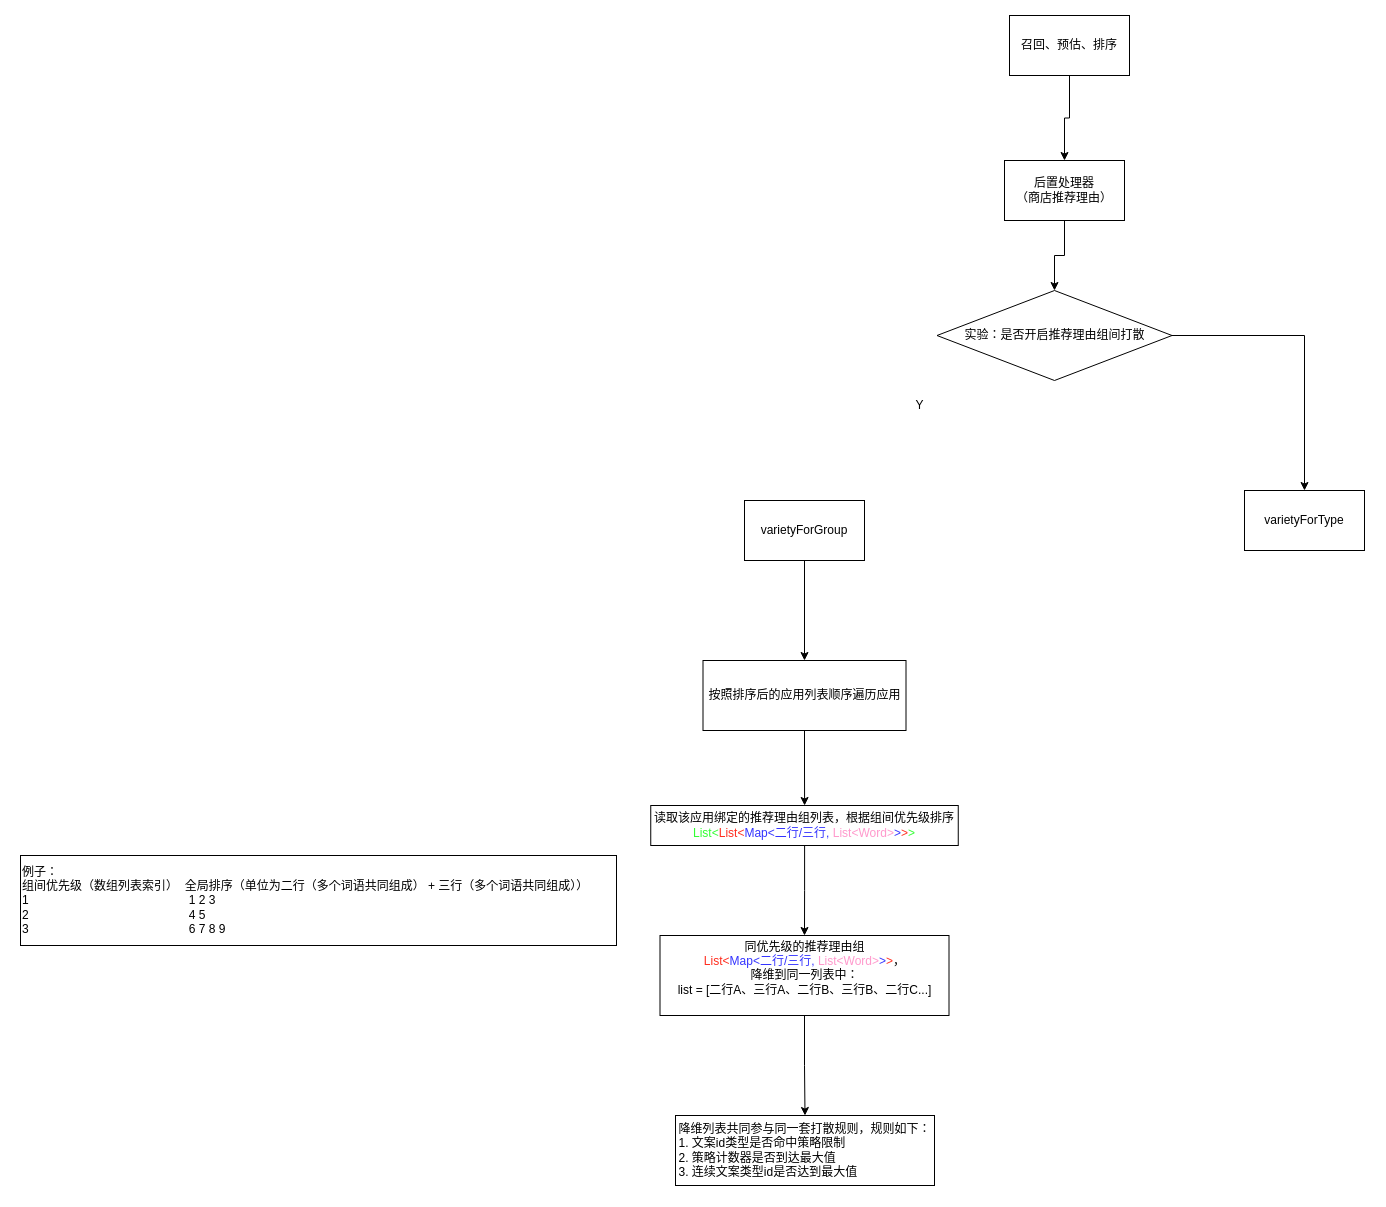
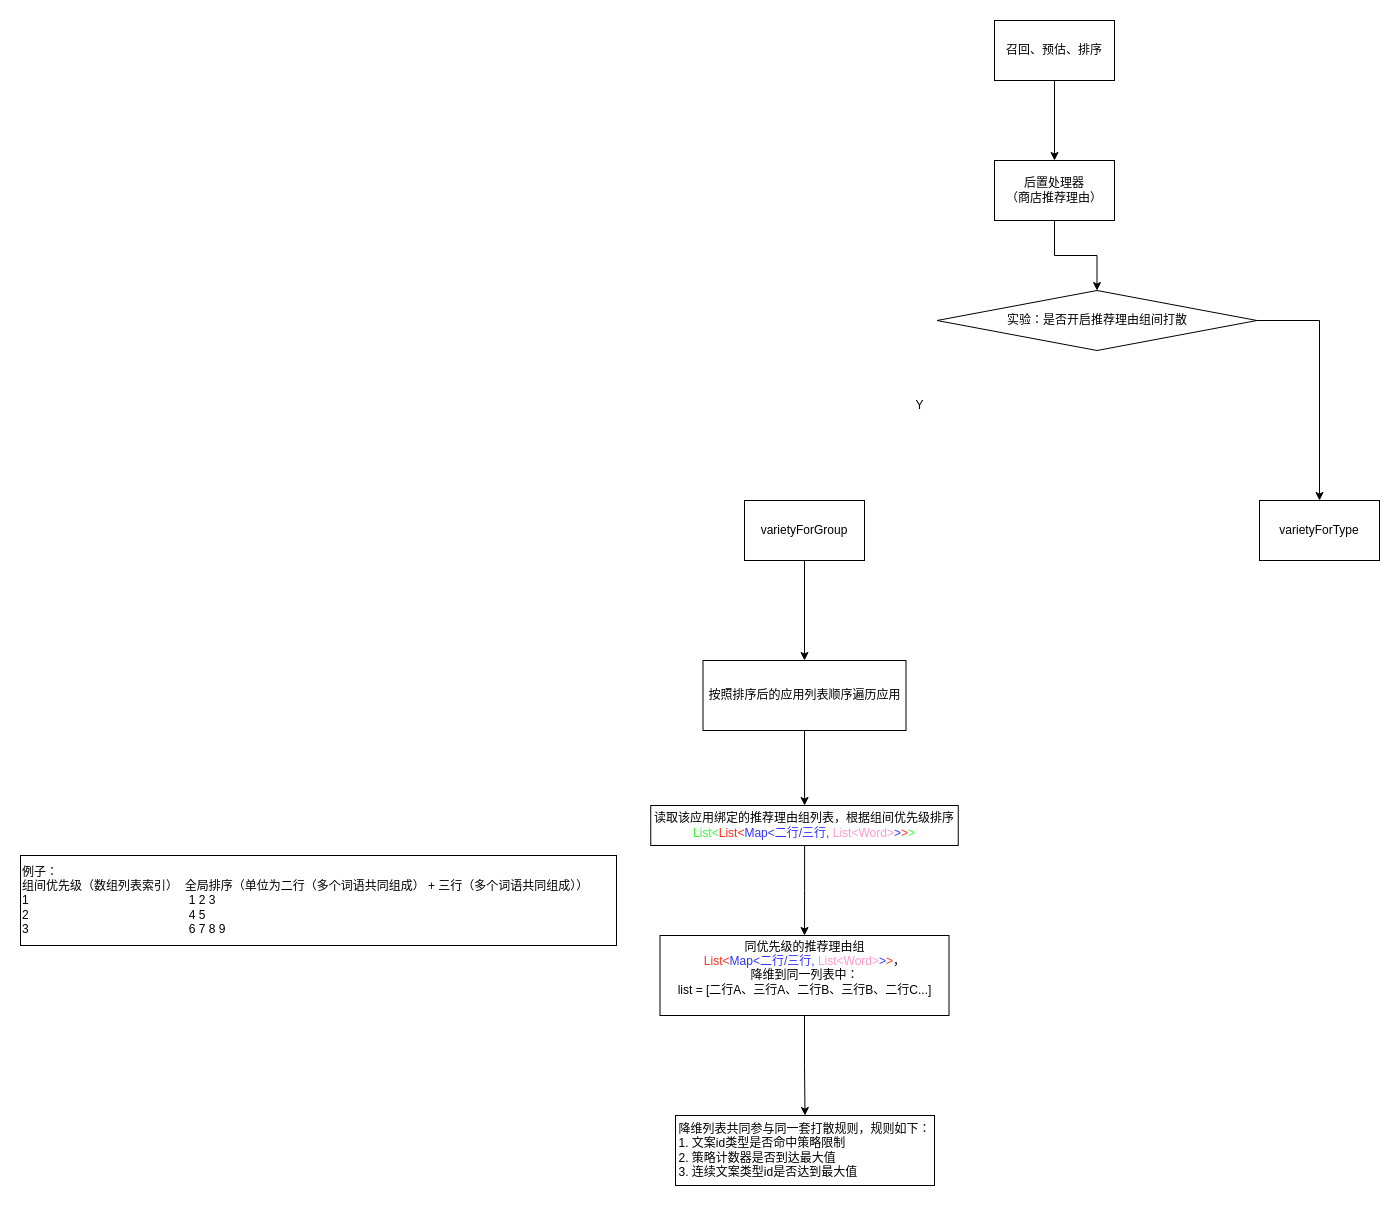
  <mxCell id="0" />
  <mxCell id="1" parent="0" />
  <mxCell id="2" value="" style="edgeStyle=orthogonalEdgeStyle;rounded=0;orthogonalLoop=1;jettySize=auto;html=1;" edge="1" parent="1" source="3" target="5"><mxGeometry relative="1" as="geometry" /></mxCell>
- <mxCell id="3" value="召回、预估、排序" style="whiteSpace=wrap;html=1;" vertex="1" parent="1"><mxGeometry x="1009" y="15" width="120" height="60" as="geometry" /></mxCell>
+ <mxCell id="3" value="召回、预估、排序" style="whiteSpace=wrap;html=1;" vertex="1" parent="1"><mxGeometry x="994" y="20" width="120" height="60" as="geometry" /></mxCell>
  <mxCell id="4" value="" style="edgeStyle=orthogonalEdgeStyle;rounded=0;orthogonalLoop=1;jettySize=auto;html=1;" edge="1" parent="1" source="5" target="7"><mxGeometry relative="1" as="geometry" /></mxCell>
- <mxCell id="5" value="后置处理器&lt;br&gt;（商店推荐理由）" style="whiteSpace=wrap;html=1;" vertex="1" parent="1"><mxGeometry x="1004" y="160" width="120" height="60" as="geometry" /></mxCell>
+ <mxCell id="5" value="后置处理器&lt;br&gt;（商店推荐理由）" style="whiteSpace=wrap;html=1;" vertex="1" parent="1"><mxGeometry x="994" y="160" width="120" height="60" as="geometry" /></mxCell>
  <mxCell id="6" value="" style="edgeStyle=orthogonalEdgeStyle;rounded=0;orthogonalLoop=1;jettySize=auto;html=1;" edge="1" parent="1" source="7" target="10"><mxGeometry relative="1" as="geometry" /></mxCell>
- <mxCell id="7" value="实验：是否开启推荐理由组间打散" style="rhombus;whiteSpace=wrap;html=1;" vertex="1" parent="1"><mxGeometry x="936.5" y="290" width="235" height="90" as="geometry" /></mxCell>
+ <mxCell id="7" value="实验：是否开启推荐理由组间打散" style="rhombus;whiteSpace=wrap;html=1;" vertex="1" parent="1"><mxGeometry x="936.5" y="290" width="320" height="60" as="geometry" /></mxCell>
  <mxCell id="8" value="" style="edgeStyle=orthogonalEdgeStyle;rounded=0;orthogonalLoop=1;jettySize=auto;html=1;" edge="1" parent="1" source="9" target="13"><mxGeometry relative="1" as="geometry" /></mxCell>
  <mxCell id="9" value="varietyForGroup" style="whiteSpace=wrap;html=1;" vertex="1" parent="1"><mxGeometry x="744" y="500" width="120" height="60" as="geometry" /></mxCell>
- <mxCell id="10" value="varietyForType" style="whiteSpace=wrap;html=1;" vertex="1" parent="1"><mxGeometry x="1244" y="490" width="120" height="60" as="geometry" /></mxCell>
+ <mxCell id="10" value="varietyForType" style="whiteSpace=wrap;html=1;" vertex="1" parent="1"><mxGeometry x="1259" y="500" width="120" height="60" as="geometry" /></mxCell>
  <mxCell id="11" value="Y" style="text;html=1;align=center;verticalAlign=middle;resizable=0;points=[];autosize=1;strokeColor=none;fillColor=none;" vertex="1" parent="1"><mxGeometry x="904" y="390" width="30" height="30" as="geometry" /></mxCell>
  <mxCell id="12" value="" style="edgeStyle=orthogonalEdgeStyle;rounded=0;orthogonalLoop=1;jettySize=auto;html=1;" edge="1" parent="1" source="13" target="15"><mxGeometry relative="1" as="geometry" /></mxCell>
  <mxCell id="13" value="按照排序后的应用列表顺序遍历应用" style="whiteSpace=wrap;html=1;" vertex="1" parent="1"><mxGeometry x="702.5" y="660" width="203" height="70" as="geometry" /></mxCell>
  <mxCell id="14" value="" style="edgeStyle=orthogonalEdgeStyle;rounded=0;orthogonalLoop=1;jettySize=auto;html=1;" edge="1" parent="1" source="15" target="17"><mxGeometry relative="1" as="geometry" /></mxCell>
  <mxCell id="15" value="读取该应用绑定的推荐理由组列表，根据组间优先级排序&lt;br&gt;&lt;font color=&quot;#33ff33&quot;&gt;List&amp;lt;&lt;/font&gt;&lt;font color=&quot;#ff2e1f&quot;&gt;List&amp;lt;&lt;/font&gt;&lt;font color=&quot;#3333ff&quot;&gt;Map&amp;lt;二行/三行, &lt;/font&gt;&lt;font color=&quot;#ff99cc&quot;&gt;List&amp;lt;Word&amp;gt;&lt;/font&gt;&lt;font color=&quot;#3333ff&quot;&gt;&amp;gt;&lt;/font&gt;&lt;font color=&quot;#ff2e1f&quot;&gt;&amp;gt;&lt;/font&gt;&lt;font color=&quot;#33ff33&quot;&gt;&amp;gt;&lt;/font&gt;" style="whiteSpace=wrap;html=1;" vertex="1" parent="1"><mxGeometry x="650.25" y="805" width="307.5" height="40" as="geometry" /></mxCell>
  <mxCell id="16" value="" style="edgeStyle=orthogonalEdgeStyle;rounded=0;orthogonalLoop=1;jettySize=auto;html=1;" edge="1" parent="1" source="17" target="18"><mxGeometry relative="1" as="geometry" /></mxCell>
  <mxCell id="17" value="同优先级的推荐理由组&lt;br&gt;&lt;font color=&quot;#ff2e1f&quot;&gt;List&amp;lt;&lt;/font&gt;&lt;font color=&quot;#3333ff&quot;&gt;Map&amp;lt;二行/三行,&amp;nbsp;&lt;/font&gt;&lt;font color=&quot;#ff99cc&quot;&gt;List&amp;lt;Word&amp;gt;&lt;/font&gt;&lt;font color=&quot;#3333ff&quot;&gt;&amp;gt;&lt;/font&gt;&lt;font color=&quot;#ff2e1f&quot;&gt;&amp;gt;&lt;/font&gt;，&lt;br&gt;降维到同一列表中：&lt;br&gt;list = [二行A、三行A、二行B、三行B、二行C...]&lt;br&gt;&lt;div&gt;&lt;br&gt;&lt;/div&gt;" style="whiteSpace=wrap;html=1;" vertex="1" parent="1"><mxGeometry x="659.5" y="935" width="289" height="80" as="geometry" /></mxCell>
  <mxCell id="18" value="降维列表共同参与同一套打散规则，规则如下：&lt;br&gt;&lt;div style=&quot;text-align: left;&quot;&gt;&lt;span style=&quot;background-color: initial;&quot;&gt;1. 文案id类型是否命中策略限制&lt;/span&gt;&lt;/div&gt;&lt;div style=&quot;text-align: left;&quot;&gt;&lt;span style=&quot;background-color: initial;&quot;&gt;2. 策略计数器是否到达最大值&lt;/span&gt;&lt;/div&gt;&lt;div style=&quot;text-align: left;&quot;&gt;&lt;span style=&quot;background-color: initial;&quot;&gt;3. 连续文案类型id是否达到最大值&lt;/span&gt;&lt;/div&gt;" style="whiteSpace=wrap;html=1;" vertex="1" parent="1"><mxGeometry x="675" y="1115" width="259" height="70" as="geometry" /></mxCell>
  <mxCell id="19" value="例子：&lt;br&gt;组间优先级（数组列表索引）&amp;nbsp; 全局排序（单位为二行（多个词语共同组成） + 三行（多个词语共同组成））&lt;br&gt;1&amp;nbsp; &amp;nbsp; &amp;nbsp; &amp;nbsp; &amp;nbsp; &amp;nbsp; &amp;nbsp; &amp;nbsp; &amp;nbsp; &lt;span style=&quot;white-space: pre;&quot;&gt;&#09;&lt;/span&gt;&lt;span style=&quot;white-space: pre;&quot;&gt;&#09;&lt;/span&gt;&lt;span style=&quot;white-space: pre;&quot;&gt;&#09;&lt;/span&gt;&lt;span style=&quot;white-space: pre;&quot;&gt;&#09;&lt;/span&gt;&amp;nbsp; 1 2 3&lt;br&gt;2&amp;nbsp; &amp;nbsp; &amp;nbsp; &amp;nbsp; &amp;nbsp; &amp;nbsp; &amp;nbsp; &lt;span style=&quot;white-space: pre;&quot;&gt;&#09;&lt;/span&gt;&lt;span style=&quot;white-space: pre;&quot;&gt;&#09;&lt;/span&gt;&lt;span style=&quot;white-space: pre;&quot;&gt;&#09;&lt;/span&gt;&lt;span style=&quot;white-space: pre;&quot;&gt;&#09;&lt;/span&gt;&amp;nbsp; 4 5&lt;br&gt;3&amp;nbsp; &amp;nbsp; &amp;nbsp; &amp;nbsp; &amp;nbsp; &amp;nbsp; &amp;nbsp;&lt;span style=&quot;white-space: pre;&quot;&gt;&#09;&lt;/span&gt;&lt;span style=&quot;white-space: pre;&quot;&gt;&#09;&lt;/span&gt;&lt;span style=&quot;white-space: pre;&quot;&gt;&#09;&lt;/span&gt;&lt;span style=&quot;white-space: pre;&quot;&gt;&#09;&lt;/span&gt;&lt;span style=&quot;white-space: pre;&quot;&gt;&#09;&lt;/span&gt;&amp;nbsp; 6 7 8 9" style="whiteSpace=wrap;html=1;align=left;" vertex="1" parent="1"><mxGeometry x="20" y="855" width="596" height="90" as="geometry" /></mxCell>
